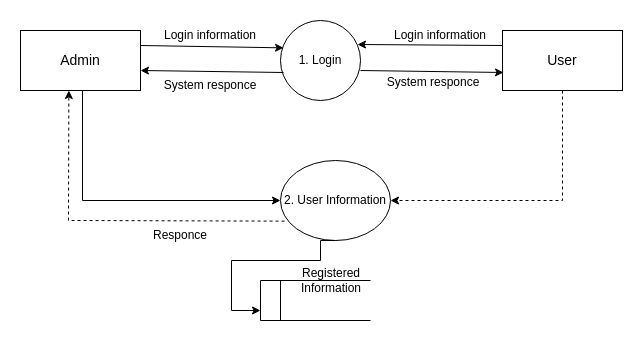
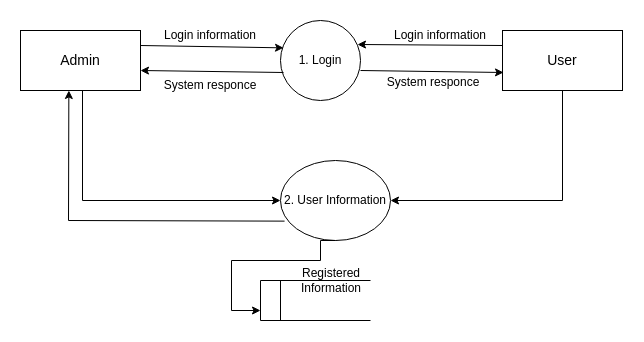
  <mxCell id="0" />
  <mxCell id="1" parent="0" />
  <mxCell id="2" value="&lt;font style=&quot;font-size: 14px;&quot;&gt;Admin&lt;/font&gt;" style="rounded=0;whiteSpace=wrap;html=1;fillColor=none;" vertex="1" parent="1"><mxGeometry x="20" y="30" width="120" height="60" as="geometry" /></mxCell>
  <mxCell id="3" value="1. Login" style="ellipse;whiteSpace=wrap;html=1;aspect=fixed;fillColor=none;" vertex="1" parent="1"><mxGeometry x="280" y="20" width="80" height="80" as="geometry" /></mxCell>
  <mxCell id="4" value="&lt;font style=&quot;font-size: 14px;&quot;&gt;User&lt;/font&gt;" style="rounded=0;whiteSpace=wrap;html=1;fillColor=none;" vertex="1" parent="1"><mxGeometry x="502" y="30" width="120" height="60" as="geometry" /></mxCell>
  <mxCell id="5" value="" style="endArrow=classic;html=1;rounded=0;exitX=1;exitY=0.25;exitDx=0;exitDy=0;entryX=0.038;entryY=0.342;entryDx=0;entryDy=0;entryPerimeter=0;" edge="1" parent="1" source="2" target="3"><mxGeometry width="50" height="50" relative="1" as="geometry"><mxPoint x="290" y="210" as="sourcePoint" /><mxPoint x="340" y="160" as="targetPoint" /></mxGeometry></mxCell>
  <mxCell id="6" value="" style="endArrow=classic;html=1;rounded=0;exitX=1;exitY=0.25;exitDx=0;exitDy=0;entryX=0.038;entryY=0.342;entryDx=0;entryDy=0;entryPerimeter=0;" edge="1" parent="1"><mxGeometry width="50" height="50" relative="1" as="geometry"><mxPoint x="283" y="72" as="sourcePoint" /><mxPoint x="140" y="70" as="targetPoint" /></mxGeometry></mxCell>
  <mxCell id="7" value="" style="endArrow=classic;html=1;rounded=0;exitX=0;exitY=0.25;exitDx=0;exitDy=0;entryX=0.038;entryY=0.342;entryDx=0;entryDy=0;entryPerimeter=0;" edge="1" parent="1" source="4"><mxGeometry width="50" height="50" relative="1" as="geometry"><mxPoint x="500" y="46" as="sourcePoint" /><mxPoint x="357" y="44" as="targetPoint" /></mxGeometry></mxCell>
  <mxCell id="8" value="" style="endArrow=classic;html=1;rounded=0;exitX=1;exitY=0.25;exitDx=0;exitDy=0;entryX=0.038;entryY=0.342;entryDx=0;entryDy=0;entryPerimeter=0;" edge="1" parent="1"><mxGeometry width="50" height="50" relative="1" as="geometry"><mxPoint x="360" y="70" as="sourcePoint" /><mxPoint x="503" y="72" as="targetPoint" /></mxGeometry></mxCell>
  <mxCell id="9" value="Login information" style="text;html=1;align=center;verticalAlign=middle;whiteSpace=wrap;rounded=0;" vertex="1" parent="1"><mxGeometry x="160" y="20" width="100" height="30" as="geometry" /></mxCell>
  <mxCell id="10" value="Login information" style="text;html=1;align=center;verticalAlign=middle;whiteSpace=wrap;rounded=0;" vertex="1" parent="1"><mxGeometry x="390" y="20" width="100" height="30" as="geometry" /></mxCell>
  <mxCell id="11" value="System responce" style="text;html=1;align=center;verticalAlign=middle;whiteSpace=wrap;rounded=0;" vertex="1" parent="1"><mxGeometry x="160" y="70" width="100" height="30" as="geometry" /></mxCell>
  <mxCell id="12" value="System responce" style="text;html=1;align=center;verticalAlign=middle;whiteSpace=wrap;rounded=0;" vertex="1" parent="1"><mxGeometry x="383" y="67" width="100" height="30" as="geometry" /></mxCell>
  <mxCell id="13" style="edgeStyle=orthogonalEdgeStyle;rounded=0;orthogonalLoop=1;jettySize=auto;html=1;exitX=0.5;exitY=1;exitDx=0;exitDy=0;" edge="1" parent="1" source="14"><mxGeometry relative="1" as="geometry"><mxPoint x="260" y="310" as="targetPoint" /><Array as="points"><mxPoint x="320" y="260" /><mxPoint x="231" y="260" /><mxPoint x="231" y="310" /></Array></mxGeometry></mxCell>
  <mxCell id="14" value="2. User Information" style="ellipse;whiteSpace=wrap;html=1;aspect=fixed;fillColor=none;" vertex="1" parent="1"><mxGeometry x="280" y="160" width="110" height="80" as="geometry" /></mxCell>
- <mxCell id="15" value="" style="endArrow=classic;html=1;rounded=0;exitX=0.5;exitY=1;exitDx=0;exitDy=0;entryX=1;entryY=0.5;entryDx=0;entryDy=0;dashed=1;" edge="1" parent="1" source="4" target="14"><mxGeometry width="50" height="50" relative="1" as="geometry"><mxPoint x="537" y="190" as="sourcePoint" /><mxPoint x="562" y="240" as="targetPoint" /><Array as="points"><mxPoint x="562" y="200" /></Array></mxGeometry></mxCell>
+ <mxCell id="15" value="" style="endArrow=classic;html=1;rounded=0;exitX=0.5;exitY=1;exitDx=0;exitDy=0;entryX=1;entryY=0.5;entryDx=0;entryDy=0;" edge="1" parent="1" source="4" target="14"><mxGeometry width="50" height="50" relative="1" as="geometry"><mxPoint x="537" y="190" as="sourcePoint" /><mxPoint x="562" y="240" as="targetPoint" /><Array as="points"><mxPoint x="562" y="200" /></Array></mxGeometry></mxCell>
  <mxCell id="16" value="" style="endArrow=classic;html=1;rounded=0;exitX=0.5;exitY=1;exitDx=0;exitDy=0;entryX=0;entryY=0.5;entryDx=0;entryDy=0;" edge="1" parent="1" target="14"><mxGeometry width="50" height="50" relative="1" as="geometry"><mxPoint x="82" y="90" as="sourcePoint" /><mxPoint x="260" y="200" as="targetPoint" /><Array as="points"><mxPoint x="82" y="200" /></Array></mxGeometry></mxCell>
- <mxCell id="17" value="" style="endArrow=classic;html=1;rounded=0;exitX=0.037;exitY=0.758;exitDx=0;exitDy=0;exitPerimeter=0;entryX=0.403;entryY=1;entryDx=0;entryDy=0;entryPerimeter=0;dashed=1;" edge="1" parent="1" source="14" target="2"><mxGeometry width="50" height="50" relative="1" as="geometry"><mxPoint x="290" y="200" as="sourcePoint" /><mxPoint x="40" y="220" as="targetPoint" /><Array as="points"><mxPoint x="68" y="220" /></Array></mxGeometry></mxCell>
- <mxCell id="18" value="Responce" style="text;html=1;align=center;verticalAlign=middle;whiteSpace=wrap;rounded=0;" vertex="1" parent="1"><mxGeometry x="130" y="220" width="100" height="30" as="geometry" /></mxCell>
+ <mxCell id="17" value="" style="endArrow=classic;html=1;rounded=0;exitX=0.037;exitY=0.758;exitDx=0;exitDy=0;exitPerimeter=0;entryX=0.403;entryY=1;entryDx=0;entryDy=0;entryPerimeter=0;" edge="1" parent="1" source="14" target="2"><mxGeometry width="50" height="50" relative="1" as="geometry"><mxPoint x="290" y="200" as="sourcePoint" /><mxPoint x="40" y="220" as="targetPoint" /><Array as="points"><mxPoint x="68" y="220" /></Array></mxGeometry></mxCell>
  <mxCell id="19" value="" style="endArrow=none;html=1;rounded=0;" edge="1" parent="1"><mxGeometry width="50" height="50" relative="1" as="geometry"><mxPoint x="370" y="320" as="sourcePoint" /><mxPoint x="370" y="280" as="targetPoint" /><Array as="points"><mxPoint x="260" y="320" /><mxPoint x="260" y="280" /></Array></mxGeometry></mxCell>
  <mxCell id="20" value="" style="endArrow=none;html=1;rounded=0;" edge="1" parent="1"><mxGeometry width="50" height="50" relative="1" as="geometry"><mxPoint x="280" y="320" as="sourcePoint" /><mxPoint x="280" y="280" as="targetPoint" /></mxGeometry></mxCell>
  <mxCell id="21" value="Registered&lt;div&gt;Information&lt;/div&gt;" style="text;html=1;align=center;verticalAlign=middle;whiteSpace=wrap;rounded=0;" vertex="1" parent="1"><mxGeometry x="301" y="265" width="60" height="30" as="geometry" /></mxCell>
